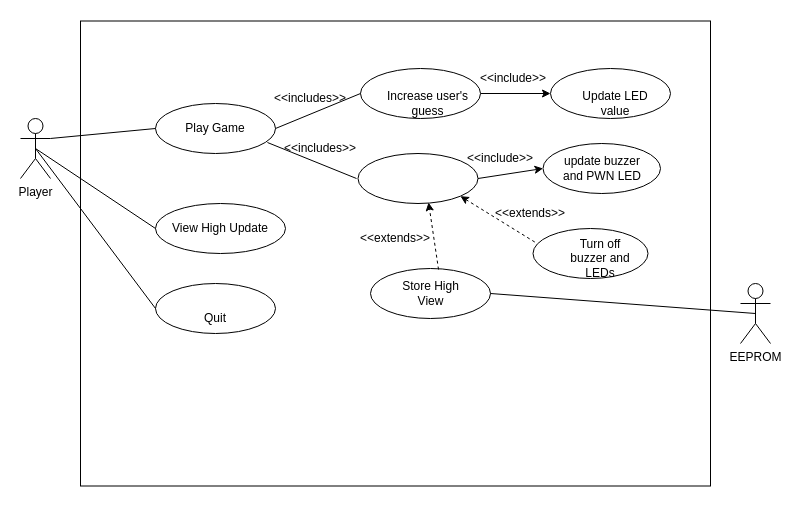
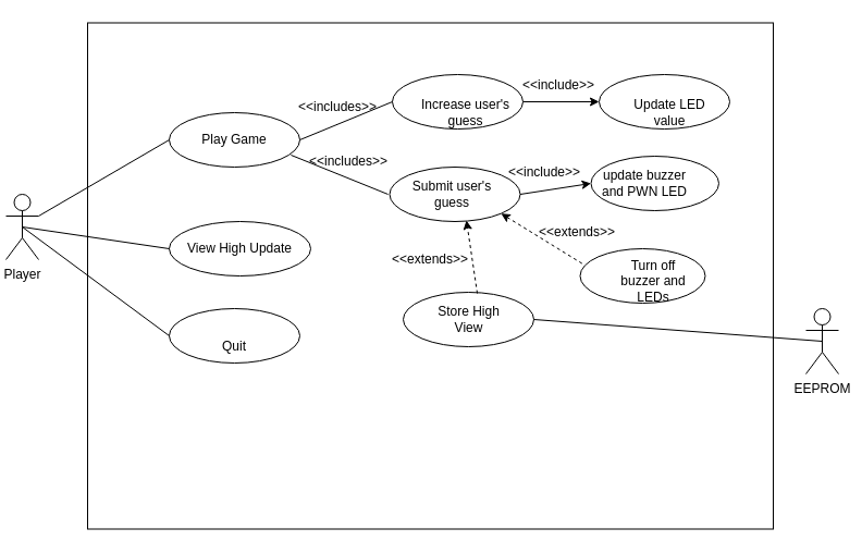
  <mxCell id="0" />
  <mxCell id="1" parent="0" />
  <mxCell id="2" value="" style="rounded=0;whiteSpace=wrap;html=1;" vertex="1" parent="1"><mxGeometry x="80" y="20.5" width="630" height="465" as="geometry" /></mxCell>
  <mxCell id="3" value="" style="ellipse;whiteSpace=wrap;html=1;" vertex="1" parent="1"><mxGeometry x="155" y="103" width="120" height="50" as="geometry" /></mxCell>
  <mxCell id="4" value="Play Game" style="text;html=1;strokeColor=none;fillColor=none;align=center;verticalAlign=middle;whiteSpace=wrap;rounded=0;" vertex="1" parent="1"><mxGeometry x="180" y="118" width="70" height="20" as="geometry" /></mxCell>
  <mxCell id="5" value="" style="ellipse;whiteSpace=wrap;html=1;" vertex="1" parent="1"><mxGeometry x="155" y="203" width="130" height="50" as="geometry" /></mxCell>
  <mxCell id="6" value="View High Update" style="text;html=1;strokeColor=none;fillColor=none;align=center;verticalAlign=middle;whiteSpace=wrap;rounded=0;" vertex="1" parent="1"><mxGeometry x="170" y="218" width="100" height="20" as="geometry" /></mxCell>
  <mxCell id="7" value="" style="ellipse;whiteSpace=wrap;html=1;" vertex="1" parent="1"><mxGeometry x="155" y="283" width="120" height="50" as="geometry" /></mxCell>
  <mxCell id="8" value="Quit" style="text;html=1;strokeColor=none;fillColor=none;align=center;verticalAlign=middle;whiteSpace=wrap;rounded=0;" vertex="1" parent="1"><mxGeometry x="195" y="308" width="40" height="20" as="geometry" /></mxCell>
  <mxCell id="9" style="edgeStyle=orthogonalEdgeStyle;rounded=0;orthogonalLoop=1;jettySize=auto;html=1;entryX=0;entryY=0.5;entryDx=0;entryDy=0;" edge="1" parent="1" source="10" target="14"><mxGeometry relative="1" as="geometry" /></mxCell>
  <mxCell id="10" value="" style="ellipse;whiteSpace=wrap;html=1;" vertex="1" parent="1"><mxGeometry x="360" y="68" width="120" height="50" as="geometry" /></mxCell>
  <mxCell id="11" value="Increase user's guess" style="text;html=1;strokeColor=none;fillColor=none;align=center;verticalAlign=middle;whiteSpace=wrap;rounded=0;" vertex="1" parent="1"><mxGeometry x="385" y="93" width="85" height="20" as="geometry" /></mxCell>
  <mxCell id="12" value="" style="ellipse;whiteSpace=wrap;html=1;" vertex="1" parent="1"><mxGeometry x="357.5" y="153" width="120" height="50" as="geometry" /></mxCell>
+ <mxCell id="13" value="Submit user's guess" style="text;html=1;strokeColor=none;fillColor=none;align=center;verticalAlign=middle;whiteSpace=wrap;rounded=0;" vertex="1" parent="1"><mxGeometry x="370" y="168" width="90" height="20" as="geometry" /></mxCell>
  <mxCell id="14" value="" style="ellipse;whiteSpace=wrap;html=1;" vertex="1" parent="1"><mxGeometry x="550" y="68" width="120" height="50" as="geometry" /></mxCell>
  <mxCell id="15" value="Update LED value" style="text;html=1;strokeColor=none;fillColor=none;align=center;verticalAlign=middle;whiteSpace=wrap;rounded=0;" vertex="1" parent="1"><mxGeometry x="575" y="93" width="80" height="20" as="geometry" /></mxCell>
- <mxCell id="16" value="Player" style="shape=umlActor;verticalLabelPosition=bottom;verticalAlign=top;html=1;outlineConnect=0;" vertex="1" parent="1"><mxGeometry x="20" y="118" width="30" height="60" as="geometry" /></mxCell>
+ <mxCell id="16" value="Player" style="shape=umlActor;verticalLabelPosition=bottom;verticalAlign=top;html=1;outlineConnect=0;" vertex="1" parent="1"><mxGeometry x="5" y="178" width="30" height="60" as="geometry" /></mxCell>
  <mxCell id="17" value="" style="ellipse;whiteSpace=wrap;html=1;" vertex="1" parent="1"><mxGeometry x="542.5" y="143" width="117.5" height="50" as="geometry" /></mxCell>
- <mxCell id="18" value="update buzzer and PWN LED" style="text;html=1;strokeColor=none;fillColor=none;align=center;verticalAlign=middle;whiteSpace=wrap;rounded=0;" vertex="1" parent="1"><mxGeometry x="557.5" y="158" width="87.5" height="20" as="geometry" /></mxCell>
+ <mxCell id="18" value="update buzzer and PWN LED" style="text;html=1;strokeColor=none;fillColor=none;align=center;verticalAlign=middle;whiteSpace=wrap;rounded=0;" vertex="1" parent="1"><mxGeometry x="547.5" y="158" width="87.5" height="20" as="geometry" /></mxCell>
  <mxCell id="19" value="" style="ellipse;whiteSpace=wrap;html=1;" vertex="1" parent="1"><mxGeometry x="532.5" y="228" width="115" height="50" as="geometry" /></mxCell>
  <mxCell id="20" value="Turn off buzzer and LEDs" style="text;html=1;strokeColor=none;fillColor=none;align=center;verticalAlign=middle;whiteSpace=wrap;rounded=0;" vertex="1" parent="1"><mxGeometry x="560" y="248" width="80" height="20" as="geometry" /></mxCell>
  <mxCell id="21" value="" style="endArrow=classic;html=1;entryX=0;entryY=0.5;entryDx=0;entryDy=0;exitX=1;exitY=0.5;exitDx=0;exitDy=0;endFill=1;" edge="1" parent="1" source="12" target="17"><mxGeometry width="50" height="50" relative="1" as="geometry"><mxPoint x="490" y="223" as="sourcePoint" /><mxPoint x="540" y="173" as="targetPoint" /></mxGeometry></mxCell>
  <mxCell id="22" value="" style="endArrow=none;dashed=1;html=1;entryX=0.022;entryY=0.28;entryDx=0;entryDy=0;entryPerimeter=0;exitX=1;exitY=1;exitDx=0;exitDy=0;startArrow=classic;startFill=1;" edge="1" parent="1" source="12" target="19"><mxGeometry width="50" height="50" relative="1" as="geometry"><mxPoint x="470" y="263" as="sourcePoint" /><mxPoint x="520" y="213" as="targetPoint" /></mxGeometry></mxCell>
  <mxCell id="23" value="&amp;lt;&amp;lt;include&amp;gt;&amp;gt;" style="text;html=1;strokeColor=none;fillColor=none;align=center;verticalAlign=middle;whiteSpace=wrap;rounded=0;" vertex="1" parent="1"><mxGeometry x="492.5" y="68" width="40" height="20" as="geometry" /></mxCell>
  <mxCell id="24" value="&amp;lt;&amp;lt;include&amp;gt;&amp;gt;" style="text;html=1;strokeColor=none;fillColor=none;align=center;verticalAlign=middle;whiteSpace=wrap;rounded=0;" vertex="1" parent="1"><mxGeometry x="480" y="148" width="40" height="20" as="geometry" /></mxCell>
  <mxCell id="25" value="&amp;lt;&amp;lt;extends&amp;gt;&amp;gt;" style="text;html=1;strokeColor=none;fillColor=none;align=center;verticalAlign=middle;whiteSpace=wrap;rounded=0;" vertex="1" parent="1"><mxGeometry x="510" y="203" width="40" height="20" as="geometry" /></mxCell>
  <mxCell id="26" value="" style="endArrow=none;html=1;entryX=0;entryY=0.5;entryDx=0;entryDy=0;exitX=1;exitY=0.5;exitDx=0;exitDy=0;" edge="1" parent="1" source="3" target="10"><mxGeometry width="50" height="50" relative="1" as="geometry"><mxPoint x="310" y="163" as="sourcePoint" /><mxPoint x="360" y="113" as="targetPoint" /></mxGeometry></mxCell>
  <mxCell id="27" value="" style="endArrow=none;html=1;exitX=0.933;exitY=0.78;exitDx=0;exitDy=0;exitPerimeter=0;" edge="1" parent="1" source="3"><mxGeometry width="50" height="50" relative="1" as="geometry"><mxPoint x="260" y="203" as="sourcePoint" /><mxPoint x="356" y="178" as="targetPoint" /></mxGeometry></mxCell>
  <mxCell id="28" value="&amp;lt;&amp;lt;includes&amp;gt;&amp;gt;" style="text;html=1;strokeColor=none;fillColor=none;align=center;verticalAlign=middle;whiteSpace=wrap;rounded=0;" vertex="1" parent="1"><mxGeometry x="290" y="88" width="40" height="20" as="geometry" /></mxCell>
  <mxCell id="29" value="&amp;lt;&amp;lt;includes&amp;gt;&amp;gt;" style="text;html=1;strokeColor=none;fillColor=none;align=center;verticalAlign=middle;whiteSpace=wrap;rounded=0;" vertex="1" parent="1"><mxGeometry x="300" y="138" width="40" height="20" as="geometry" /></mxCell>
  <mxCell id="30" value="" style="endArrow=none;html=1;entryX=0;entryY=0.5;entryDx=0;entryDy=0;exitX=1;exitY=0.333;exitDx=0;exitDy=0;exitPerimeter=0;" edge="1" parent="1" source="16" target="3"><mxGeometry width="50" height="50" relative="1" as="geometry"><mxPoint x="110" y="163" as="sourcePoint" /><mxPoint x="160" y="113" as="targetPoint" /></mxGeometry></mxCell>
  <mxCell id="31" value="" style="endArrow=none;html=1;entryX=0;entryY=0.5;entryDx=0;entryDy=0;exitX=0.5;exitY=0.5;exitDx=0;exitDy=0;exitPerimeter=0;" edge="1" parent="1" source="16" target="5"><mxGeometry width="50" height="50" relative="1" as="geometry"><mxPoint x="80" y="263" as="sourcePoint" /><mxPoint x="130" y="213" as="targetPoint" /></mxGeometry></mxCell>
  <mxCell id="32" value="" style="endArrow=none;html=1;exitX=0.5;exitY=0.5;exitDx=0;exitDy=0;exitPerimeter=0;entryX=0;entryY=0.5;entryDx=0;entryDy=0;" edge="1" parent="1" source="16" target="7"><mxGeometry width="50" height="50" relative="1" as="geometry"><mxPoint x="50" y="273" as="sourcePoint" /><mxPoint x="100" y="223" as="targetPoint" /></mxGeometry></mxCell>
  <mxCell id="33" value="" style="ellipse;whiteSpace=wrap;html=1;" vertex="1" parent="1"><mxGeometry x="370" y="268" width="120" height="50" as="geometry" /></mxCell>
  <mxCell id="34" value="Store High View" style="text;html=1;strokeColor=none;fillColor=none;align=center;verticalAlign=middle;whiteSpace=wrap;rounded=0;" vertex="1" parent="1"><mxGeometry x="388.75" y="283" width="82.5" height="20" as="geometry" /></mxCell>
  <mxCell id="35" value="EEPROM" style="shape=umlActor;verticalLabelPosition=bottom;verticalAlign=top;html=1;outlineConnect=0;" vertex="1" parent="1"><mxGeometry x="740" y="283" width="30" height="60" as="geometry" /></mxCell>
  <mxCell id="36" value="" style="endArrow=none;html=1;exitX=1;exitY=0.5;exitDx=0;exitDy=0;entryX=0.5;entryY=0.5;entryDx=0;entryDy=0;entryPerimeter=0;" edge="1" parent="1" source="33" target="35"><mxGeometry width="50" height="50" relative="1" as="geometry"><mxPoint x="470" y="383" as="sourcePoint" /><mxPoint x="520" y="333" as="targetPoint" /></mxGeometry></mxCell>
  <mxCell id="37" value="&amp;lt;&amp;lt;extends&amp;gt;&amp;gt;" style="text;html=1;strokeColor=none;fillColor=none;align=center;verticalAlign=middle;whiteSpace=wrap;rounded=0;" vertex="1" parent="1"><mxGeometry x="375" y="228" width="40" height="20" as="geometry" /></mxCell>
  <mxCell id="38" value="" style="endArrow=classic;dashed=1;html=1;entryX=0.588;entryY=0.98;entryDx=0;entryDy=0;entryPerimeter=0;exitX=0.567;exitY=0.02;exitDx=0;exitDy=0;exitPerimeter=0;startArrow=none;startFill=0;endFill=1;" edge="1" parent="1" source="33" target="12"><mxGeometry width="50" height="50" relative="1" as="geometry"><mxPoint x="430" y="283" as="sourcePoint" /><mxPoint x="480" y="233" as="targetPoint" /></mxGeometry></mxCell>
